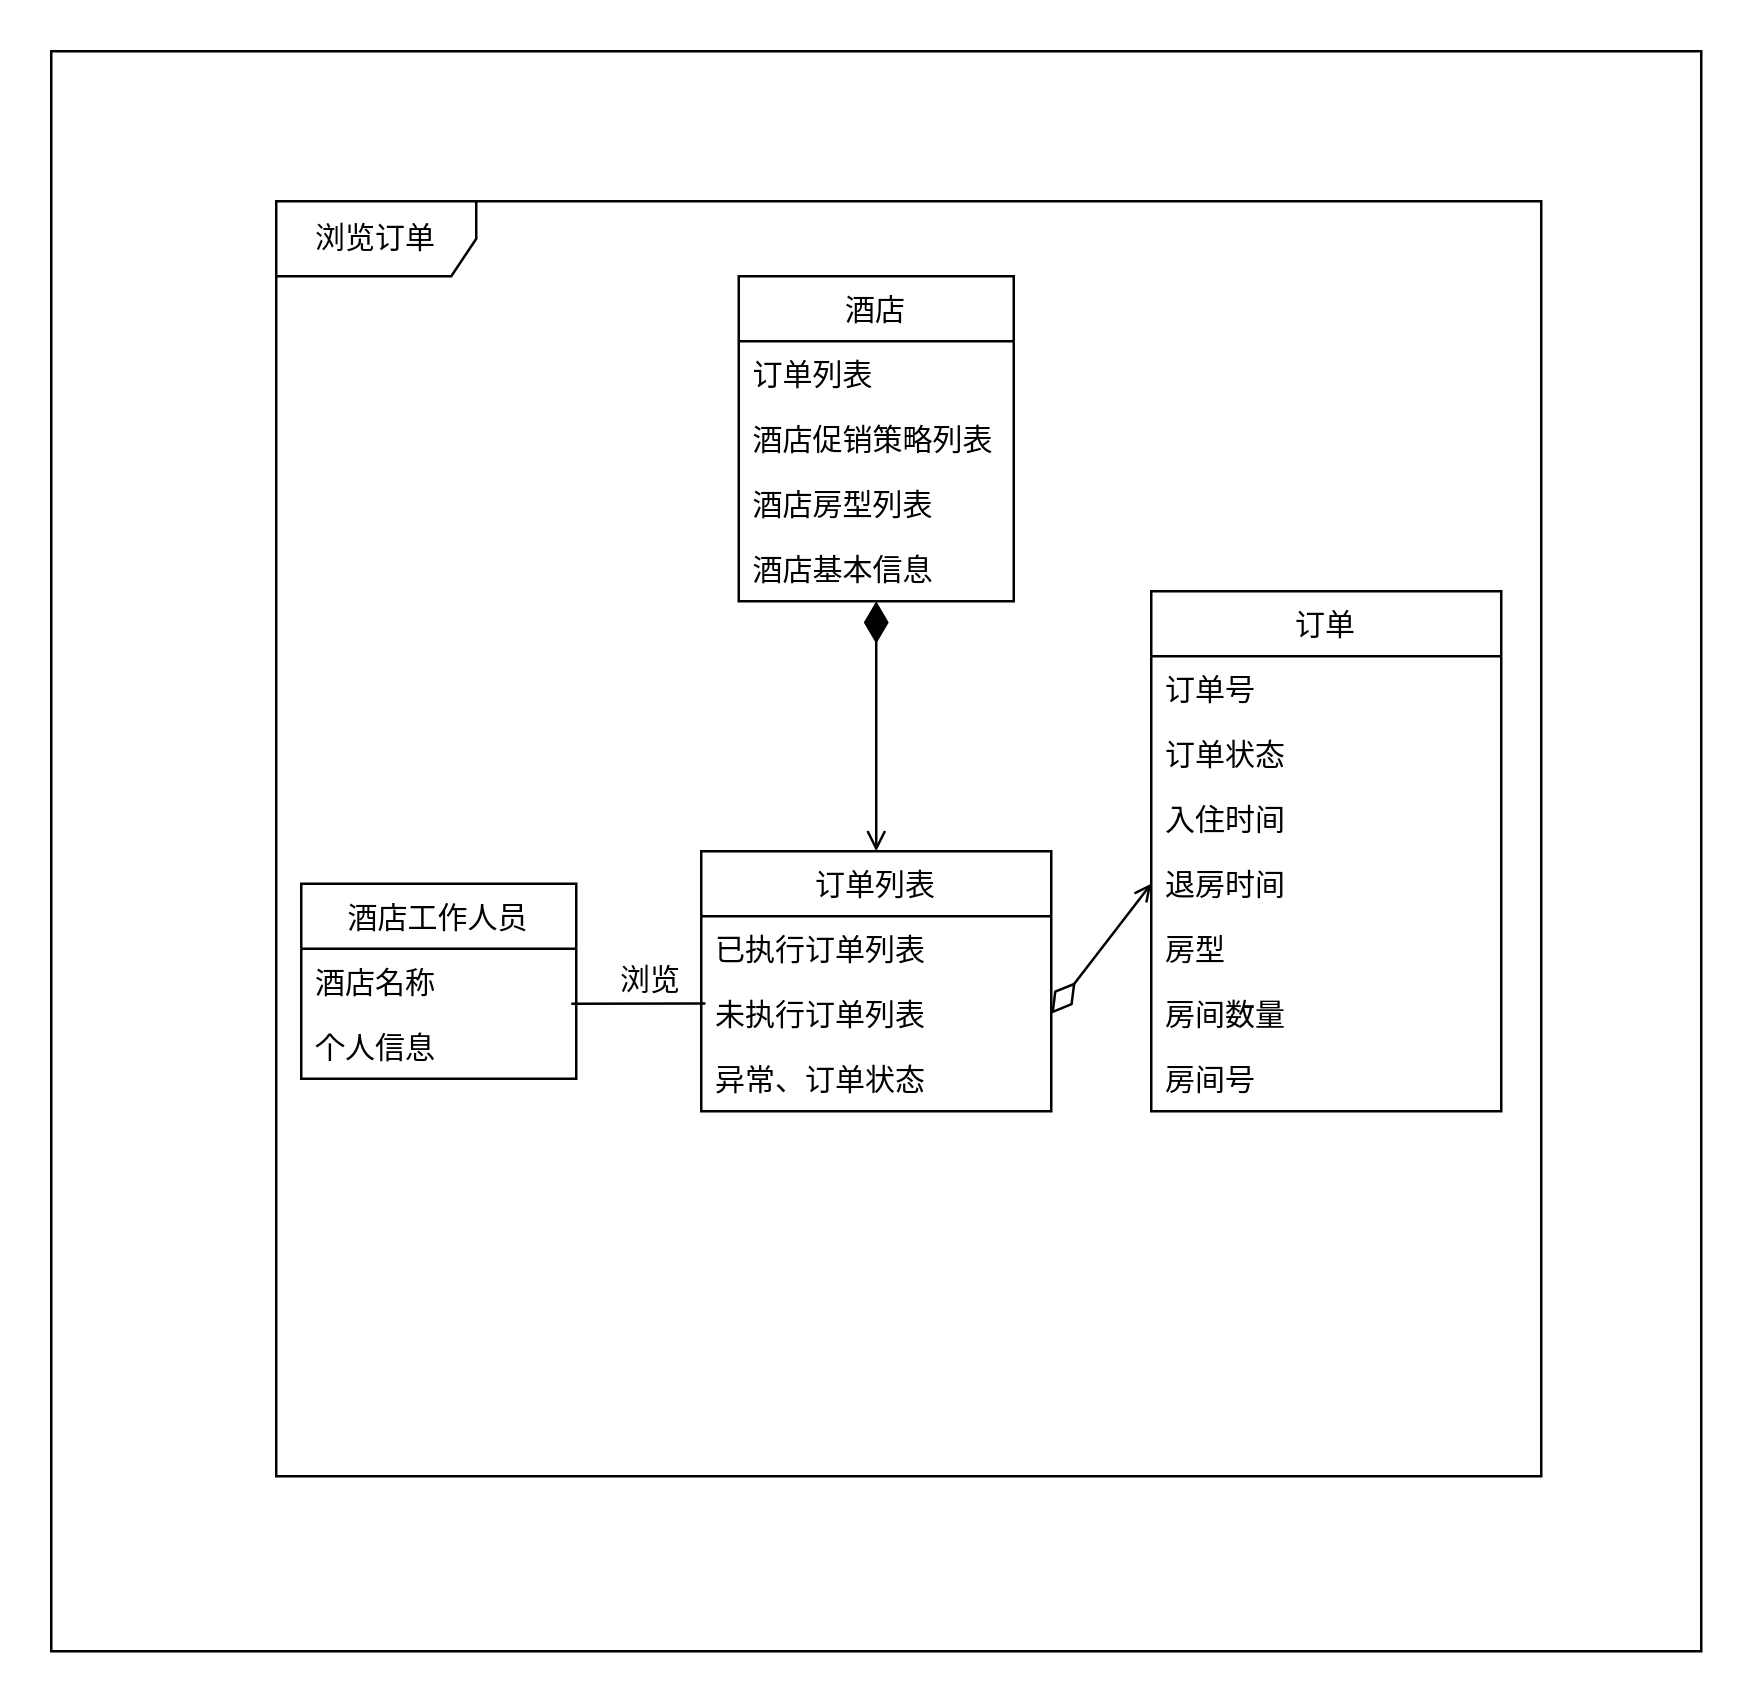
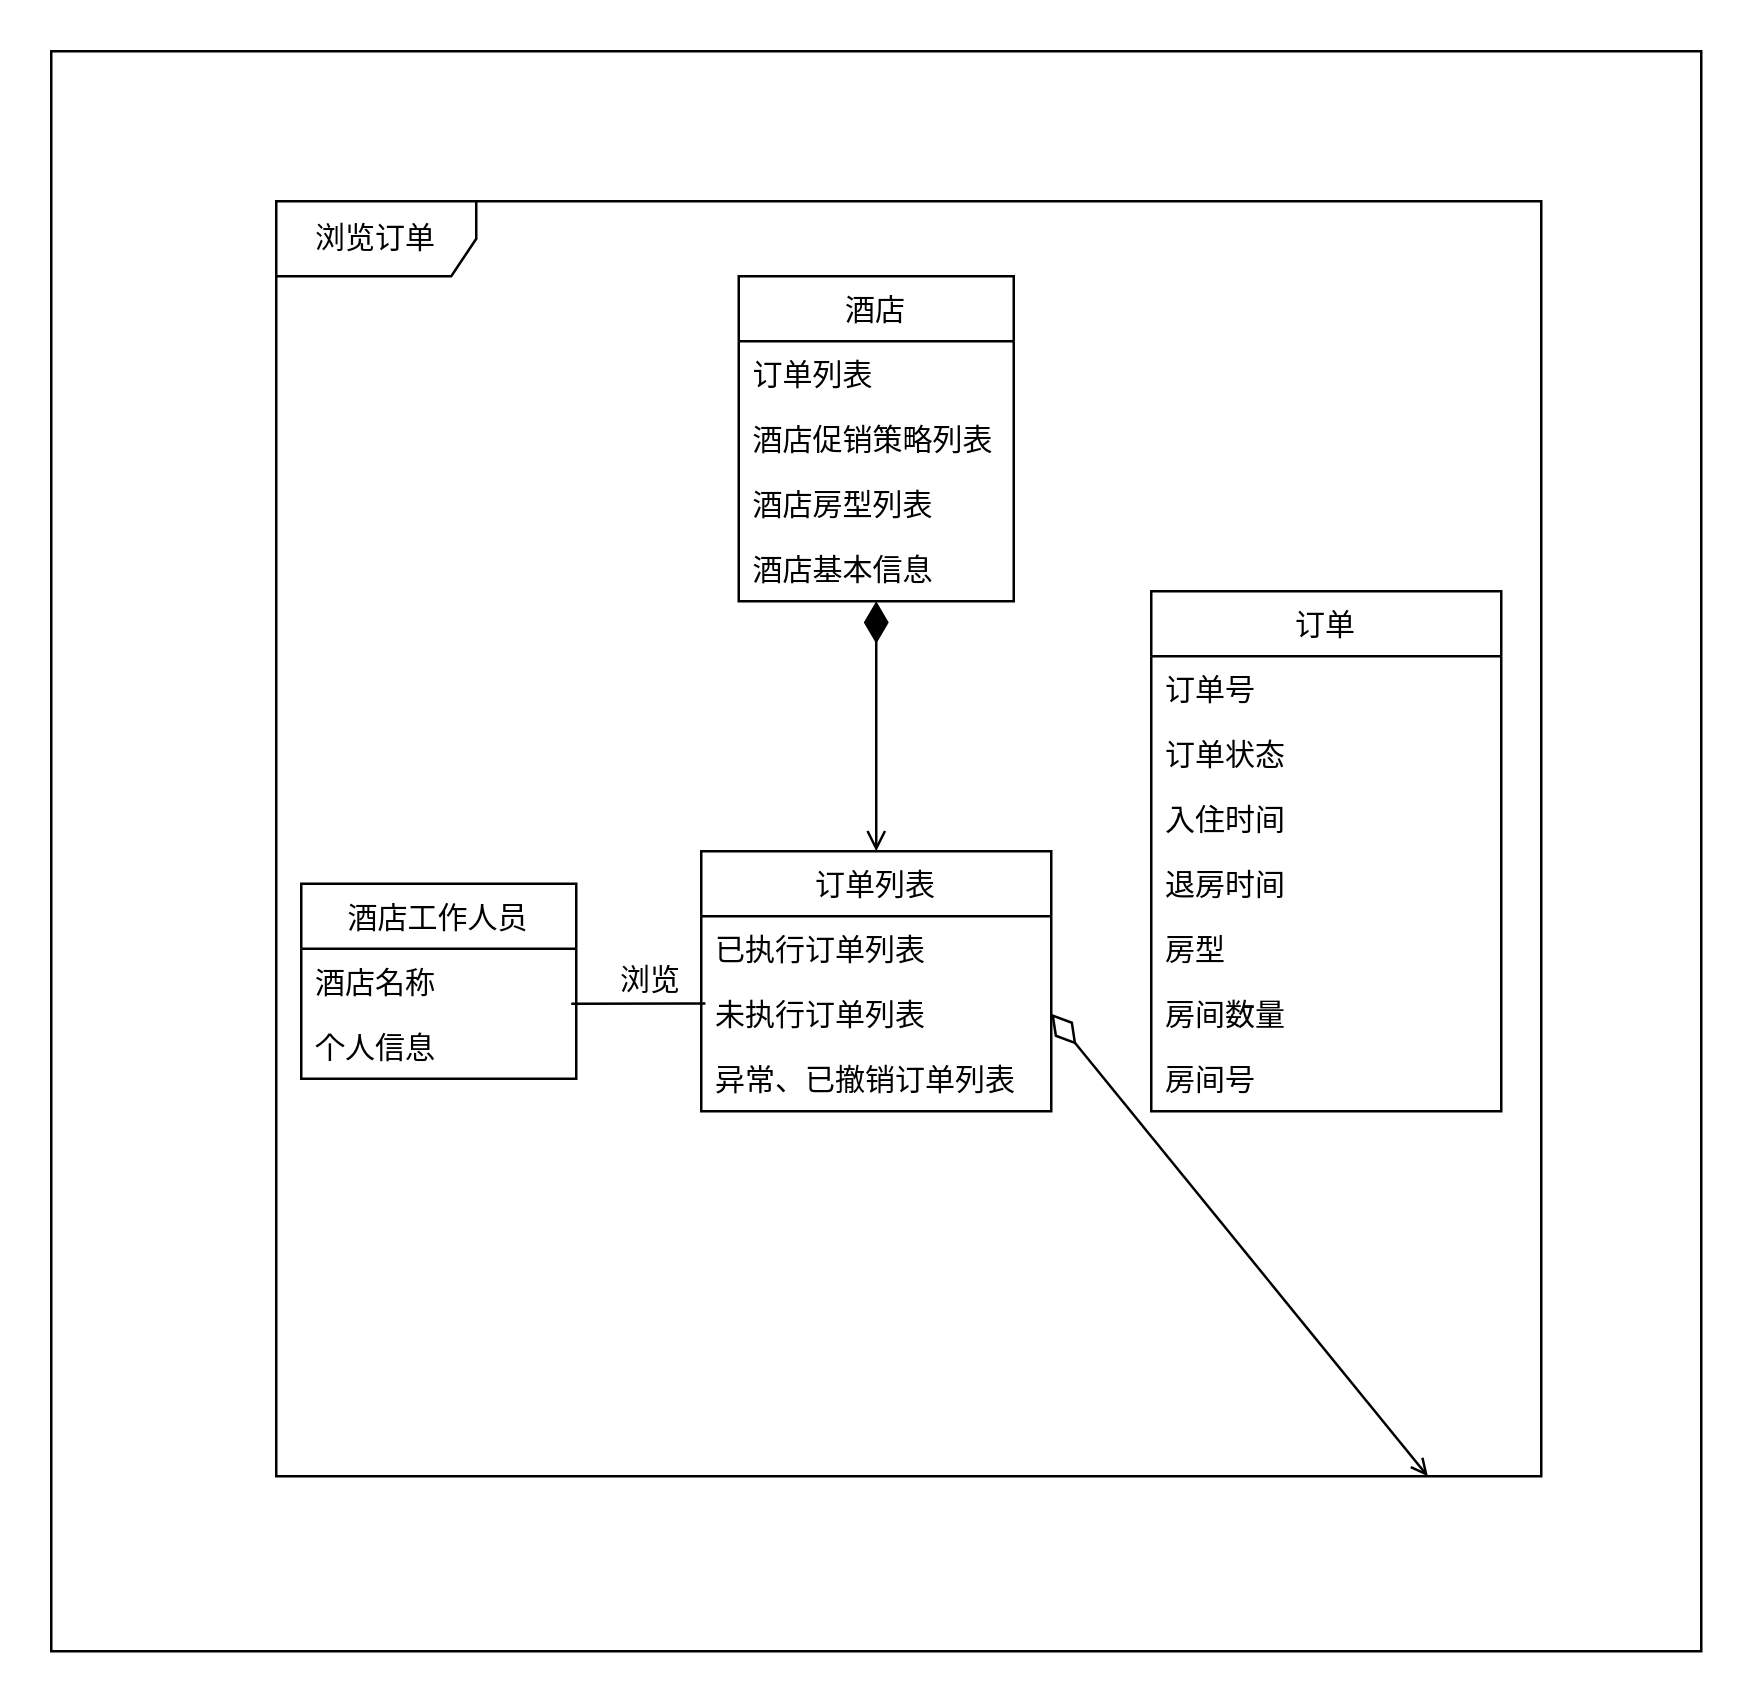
  <mxCell id="0" />
  <mxCell id="1" parent="0" />
  <mxCell id="2" value="" style="rounded=0;whiteSpace=wrap;html=1;" vertex="1" parent="1"><mxGeometry x="20" y="20" width="660" height="640" as="geometry" /></mxCell>
  <mxCell id="3" value="浏览订单" style="shape=umlFrame;whiteSpace=wrap;html=1;width=80;height=30;" vertex="1" parent="1"><mxGeometry x="110" y="80" width="506" height="510" as="geometry" /></mxCell>
  <mxCell id="4" value="酒店" style="swimlane;fontStyle=0;childLayout=stackLayout;horizontal=1;startSize=26;fillColor=none;horizontalStack=0;resizeParent=1;resizeParentMax=0;resizeLast=0;collapsible=1;marginBottom=0;" vertex="1" parent="1"><mxGeometry x="295" y="110" width="110" height="130" as="geometry" /></mxCell>
  <mxCell id="5" value="订单列表" style="text;strokeColor=none;fillColor=none;align=left;verticalAlign=top;spacingLeft=4;spacingRight=4;overflow=hidden;rotatable=0;points=[[0,0.5],[1,0.5]];portConstraint=eastwest;" vertex="1" parent="4"><mxGeometry y="26" width="110" height="26" as="geometry" /></mxCell>
  <mxCell id="6" value="酒店促销策略列表" style="text;strokeColor=none;fillColor=none;align=left;verticalAlign=top;spacingLeft=4;spacingRight=4;overflow=hidden;rotatable=0;points=[[0,0.5],[1,0.5]];portConstraint=eastwest;" vertex="1" parent="4"><mxGeometry y="52" width="110" height="26" as="geometry" /></mxCell>
  <mxCell id="7" value="酒店房型列表" style="text;strokeColor=none;fillColor=none;align=left;verticalAlign=top;spacingLeft=4;spacingRight=4;overflow=hidden;rotatable=0;points=[[0,0.5],[1,0.5]];portConstraint=eastwest;" vertex="1" parent="4"><mxGeometry y="78" width="110" height="26" as="geometry" /></mxCell>
  <mxCell id="8" value="酒店基本信息" style="text;strokeColor=none;fillColor=none;align=left;verticalAlign=top;spacingLeft=4;spacingRight=4;overflow=hidden;rotatable=0;points=[[0,0.5],[1,0.5]];portConstraint=eastwest;" vertex="1" parent="4"><mxGeometry y="104" width="110" height="26" as="geometry" /></mxCell>
  <mxCell id="9" value="订单" style="swimlane;fontStyle=0;childLayout=stackLayout;horizontal=1;startSize=26;fillColor=none;horizontalStack=0;resizeParent=1;resizeParentMax=0;resizeLast=0;collapsible=1;marginBottom=0;" vertex="1" parent="1"><mxGeometry x="460" y="236" width="140" height="208" as="geometry" /></mxCell>
  <mxCell id="10" value="订单号" style="text;strokeColor=none;fillColor=none;align=left;verticalAlign=top;spacingLeft=4;spacingRight=4;overflow=hidden;rotatable=0;points=[[0,0.5],[1,0.5]];portConstraint=eastwest;" vertex="1" parent="9"><mxGeometry y="26" width="140" height="26" as="geometry" /></mxCell>
  <mxCell id="11" value="订单状态" style="text;strokeColor=none;fillColor=none;align=left;verticalAlign=top;spacingLeft=4;spacingRight=4;overflow=hidden;rotatable=0;points=[[0,0.5],[1,0.5]];portConstraint=eastwest;" vertex="1" parent="9"><mxGeometry y="52" width="140" height="26" as="geometry" /></mxCell>
  <mxCell id="12" value="入住时间" style="text;strokeColor=none;fillColor=none;align=left;verticalAlign=top;spacingLeft=4;spacingRight=4;overflow=hidden;rotatable=0;points=[[0,0.5],[1,0.5]];portConstraint=eastwest;" vertex="1" parent="9"><mxGeometry y="78" width="140" height="26" as="geometry" /></mxCell>
  <mxCell id="13" value="退房时间" style="text;strokeColor=none;fillColor=none;align=left;verticalAlign=top;spacingLeft=4;spacingRight=4;overflow=hidden;rotatable=0;points=[[0,0.5],[1,0.5]];portConstraint=eastwest;" vertex="1" parent="9"><mxGeometry y="104" width="140" height="26" as="geometry" /></mxCell>
  <mxCell id="14" value="房型" style="text;strokeColor=none;fillColor=none;align=left;verticalAlign=top;spacingLeft=4;spacingRight=4;overflow=hidden;rotatable=0;points=[[0,0.5],[1,0.5]];portConstraint=eastwest;" vertex="1" parent="9"><mxGeometry y="130" width="140" height="26" as="geometry" /></mxCell>
  <mxCell id="15" value="房间数量" style="text;strokeColor=none;fillColor=none;align=left;verticalAlign=top;spacingLeft=4;spacingRight=4;overflow=hidden;rotatable=0;points=[[0,0.5],[1,0.5]];portConstraint=eastwest;" vertex="1" parent="9"><mxGeometry y="156" width="140" height="26" as="geometry" /></mxCell>
  <mxCell id="16" value="房间号" style="text;strokeColor=none;fillColor=none;align=left;verticalAlign=top;spacingLeft=4;spacingRight=4;overflow=hidden;rotatable=0;points=[[0,0.5],[1,0.5]];portConstraint=eastwest;" vertex="1" parent="9"><mxGeometry y="182" width="140" height="26" as="geometry" /></mxCell>
  <mxCell id="17" value="订单列表" style="swimlane;fontStyle=0;childLayout=stackLayout;horizontal=1;startSize=26;fillColor=none;horizontalStack=0;resizeParent=1;resizeParentMax=0;resizeLast=0;collapsible=1;marginBottom=0;" vertex="1" parent="1"><mxGeometry x="280" y="340" width="140" height="104" as="geometry" /></mxCell>
  <mxCell id="18" value="已执行订单列表" style="text;strokeColor=none;fillColor=none;align=left;verticalAlign=top;spacingLeft=4;spacingRight=4;overflow=hidden;rotatable=0;points=[[0,0.5],[1,0.5]];portConstraint=eastwest;" vertex="1" parent="17"><mxGeometry y="26" width="140" height="26" as="geometry" /></mxCell>
  <mxCell id="19" value="未执行订单列表" style="text;strokeColor=none;fillColor=none;align=left;verticalAlign=top;spacingLeft=4;spacingRight=4;overflow=hidden;rotatable=0;points=[[0,0.5],[1,0.5]];portConstraint=eastwest;" vertex="1" parent="17"><mxGeometry y="52" width="140" height="26" as="geometry" /></mxCell>
- <mxCell id="20" value="异常、订单状态" style="text;strokeColor=none;fillColor=none;align=left;verticalAlign=top;spacingLeft=4;spacingRight=4;overflow=hidden;rotatable=0;points=[[0,0.5],[1,0.5]];portConstraint=eastwest;" vertex="1" parent="17"><mxGeometry y="78" width="140" height="26" as="geometry" /></mxCell>
+ <mxCell id="20" value="异常、已撤销订单列表" style="text;strokeColor=none;fillColor=none;align=left;verticalAlign=top;spacingLeft=4;spacingRight=4;overflow=hidden;rotatable=0;points=[[0,0.5],[1,0.5]];portConstraint=eastwest;" vertex="1" parent="17"><mxGeometry y="78" width="140" height="26" as="geometry" /></mxCell>
  <mxCell id="21" value="酒店工作人员" style="swimlane;fontStyle=0;childLayout=stackLayout;horizontal=1;startSize=26;fillColor=none;horizontalStack=0;resizeParent=1;resizeParentMax=0;resizeLast=0;collapsible=1;marginBottom=0;" vertex="1" parent="1"><mxGeometry x="120" y="353" width="110" height="78" as="geometry" /></mxCell>
  <mxCell id="22" value="酒店名称" style="text;strokeColor=none;fillColor=none;align=left;verticalAlign=top;spacingLeft=4;spacingRight=4;overflow=hidden;rotatable=0;points=[[0,0.5],[1,0.5]];portConstraint=eastwest;" vertex="1" parent="21"><mxGeometry y="26" width="110" height="26" as="geometry" /></mxCell>
  <mxCell id="23" value="个人信息" style="text;strokeColor=none;fillColor=none;align=left;verticalAlign=top;spacingLeft=4;spacingRight=4;overflow=hidden;rotatable=0;points=[[0,0.5],[1,0.5]];portConstraint=eastwest;" vertex="1" parent="21"><mxGeometry y="52" width="110" height="26" as="geometry" /></mxCell>
  <mxCell id="24" value="" style="endArrow=diamondThin;html=1;exitX=0.5;exitY=0;exitDx=0;exitDy=0;startArrow=open;startFill=0;endFill=1;startSize=6;endSize=14;" edge="1" parent="1" source="17"><mxGeometry width="50" height="50" relative="1" as="geometry"><mxPoint x="340" y="380" as="sourcePoint" /><mxPoint x="350" y="240" as="targetPoint" /></mxGeometry></mxCell>
  <mxCell id="25" value="" style="endArrow=none;html=1;entryX=0.012;entryY=0.341;entryDx=0;entryDy=0;entryPerimeter=0;" edge="1" parent="1" target="19"><mxGeometry width="50" height="50" relative="1" as="geometry"><mxPoint x="228" y="401" as="sourcePoint" /><mxPoint x="390" y="370" as="targetPoint" /></mxGeometry></mxCell>
  <mxCell id="26" value="浏览" style="text;html=1;strokeColor=none;fillColor=none;align=center;verticalAlign=middle;whiteSpace=wrap;rounded=0;" vertex="1" parent="1"><mxGeometry x="240" y="382" width="40" height="20" as="geometry" /></mxCell>
- <mxCell id="27" value="" style="endArrow=open;html=1;exitX=1;exitY=0.5;exitDx=0;exitDy=0;entryX=0;entryY=0.5;entryDx=0;entryDy=0;startArrow=diamondThin;startFill=0;endFill=0;endSize=5;startSize=13;" edge="1" parent="1" source="19" target="13"><mxGeometry width="50" height="50" relative="1" as="geometry"><mxPoint x="340" y="380" as="sourcePoint" /><mxPoint x="390" y="330" as="targetPoint" /></mxGeometry></mxCell>
+ <mxCell id="27" value="" style="endArrow=open;html=1;exitX=1;exitY=0.5;exitDx=0;exitDy=0;startArrow=diamondThin;startFill=0;endFill=0;endSize=5;startSize=13;" edge="1" parent="1" source="19" target="3"><mxGeometry width="50" height="50" relative="1" as="geometry"><mxPoint x="340" y="380" as="sourcePoint" /><mxPoint x="390" y="330" as="targetPoint" /></mxGeometry></mxCell>
